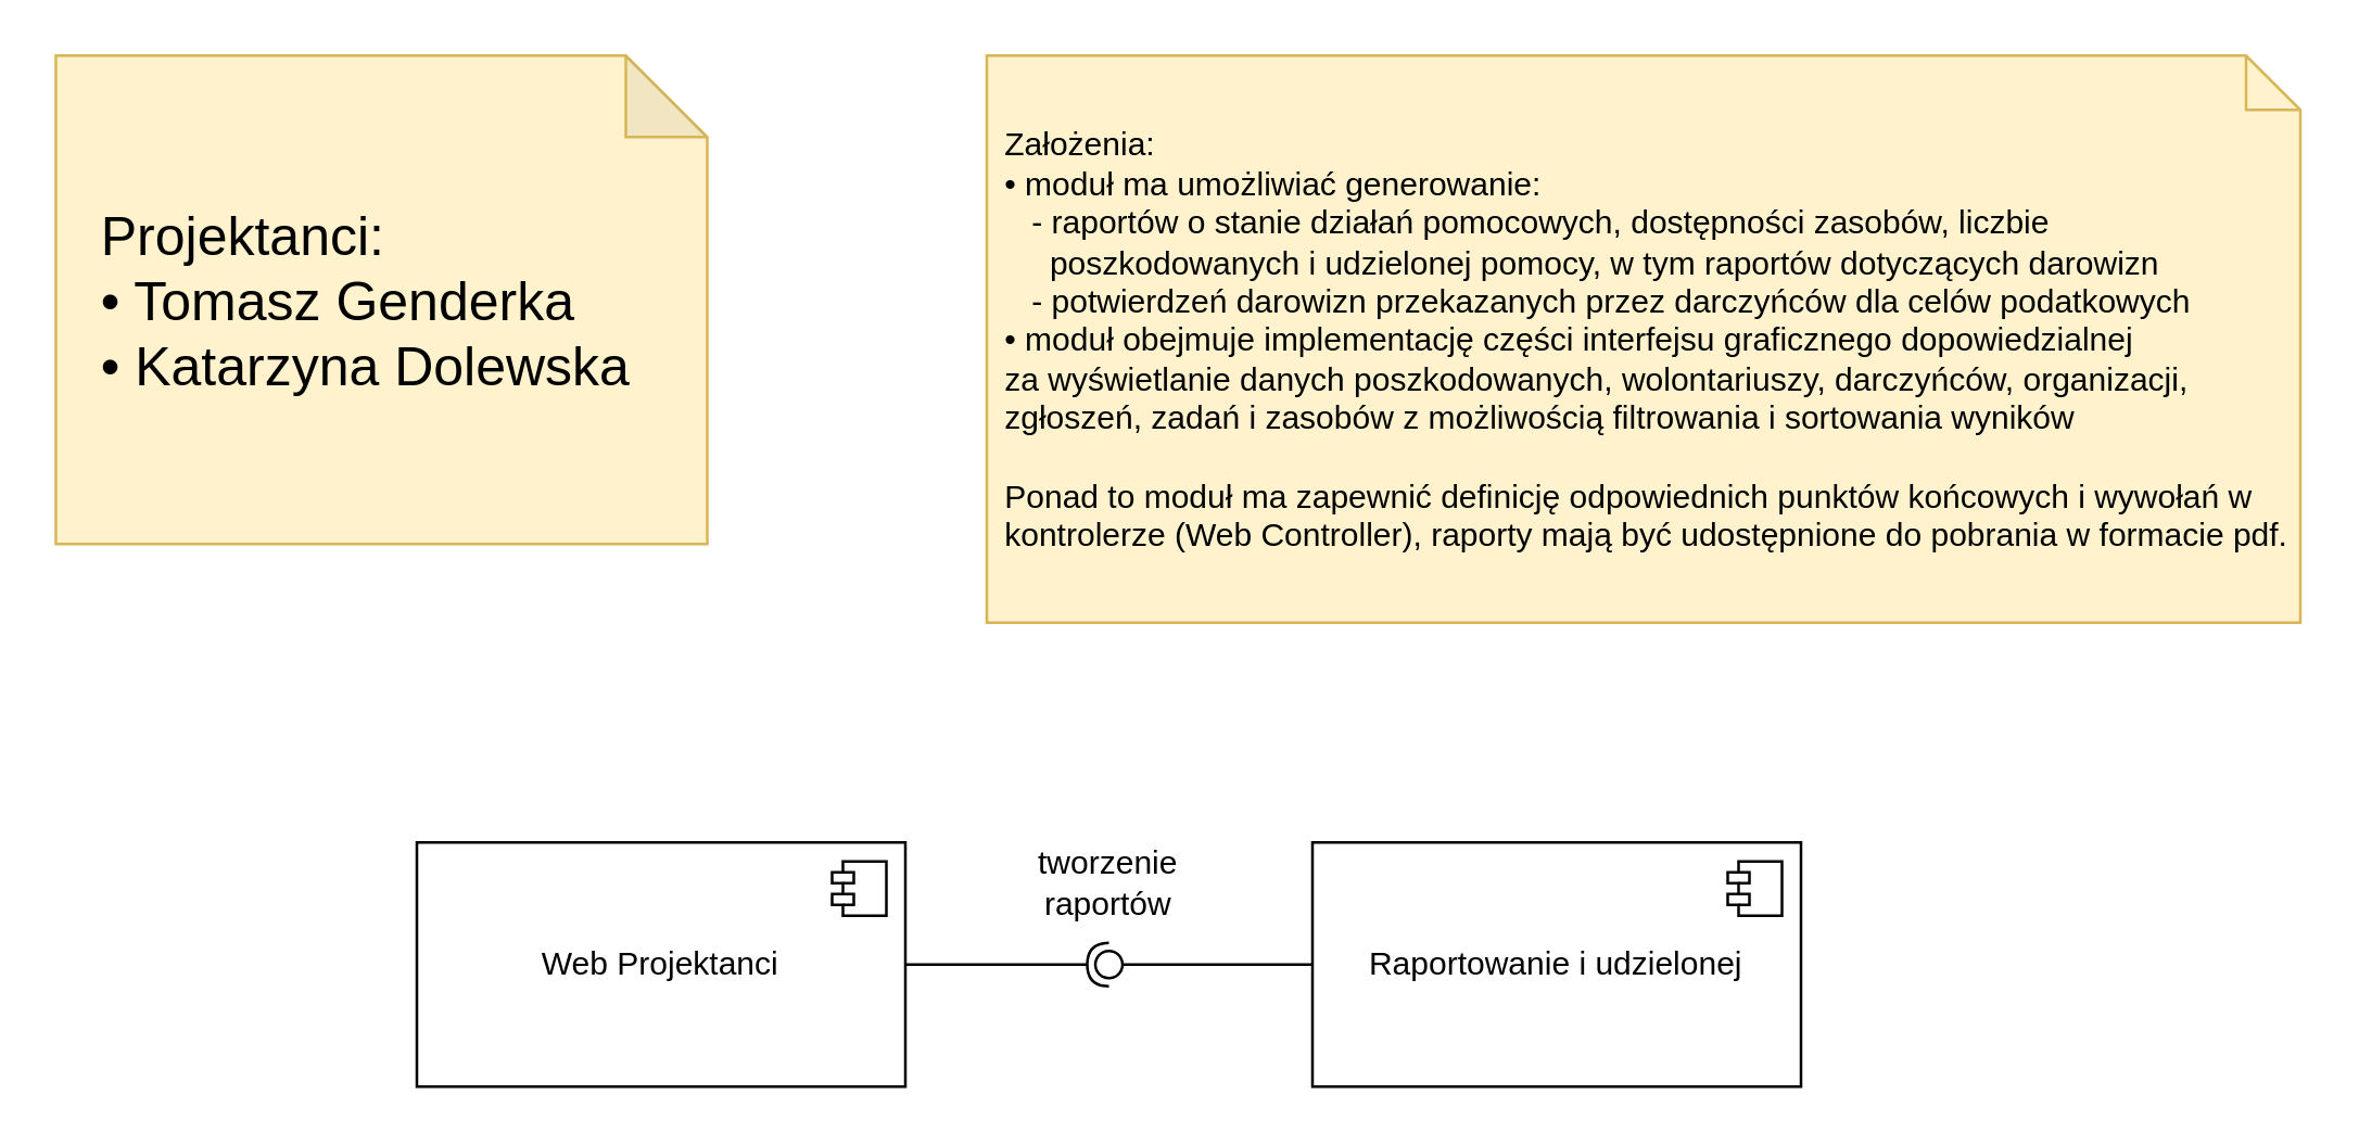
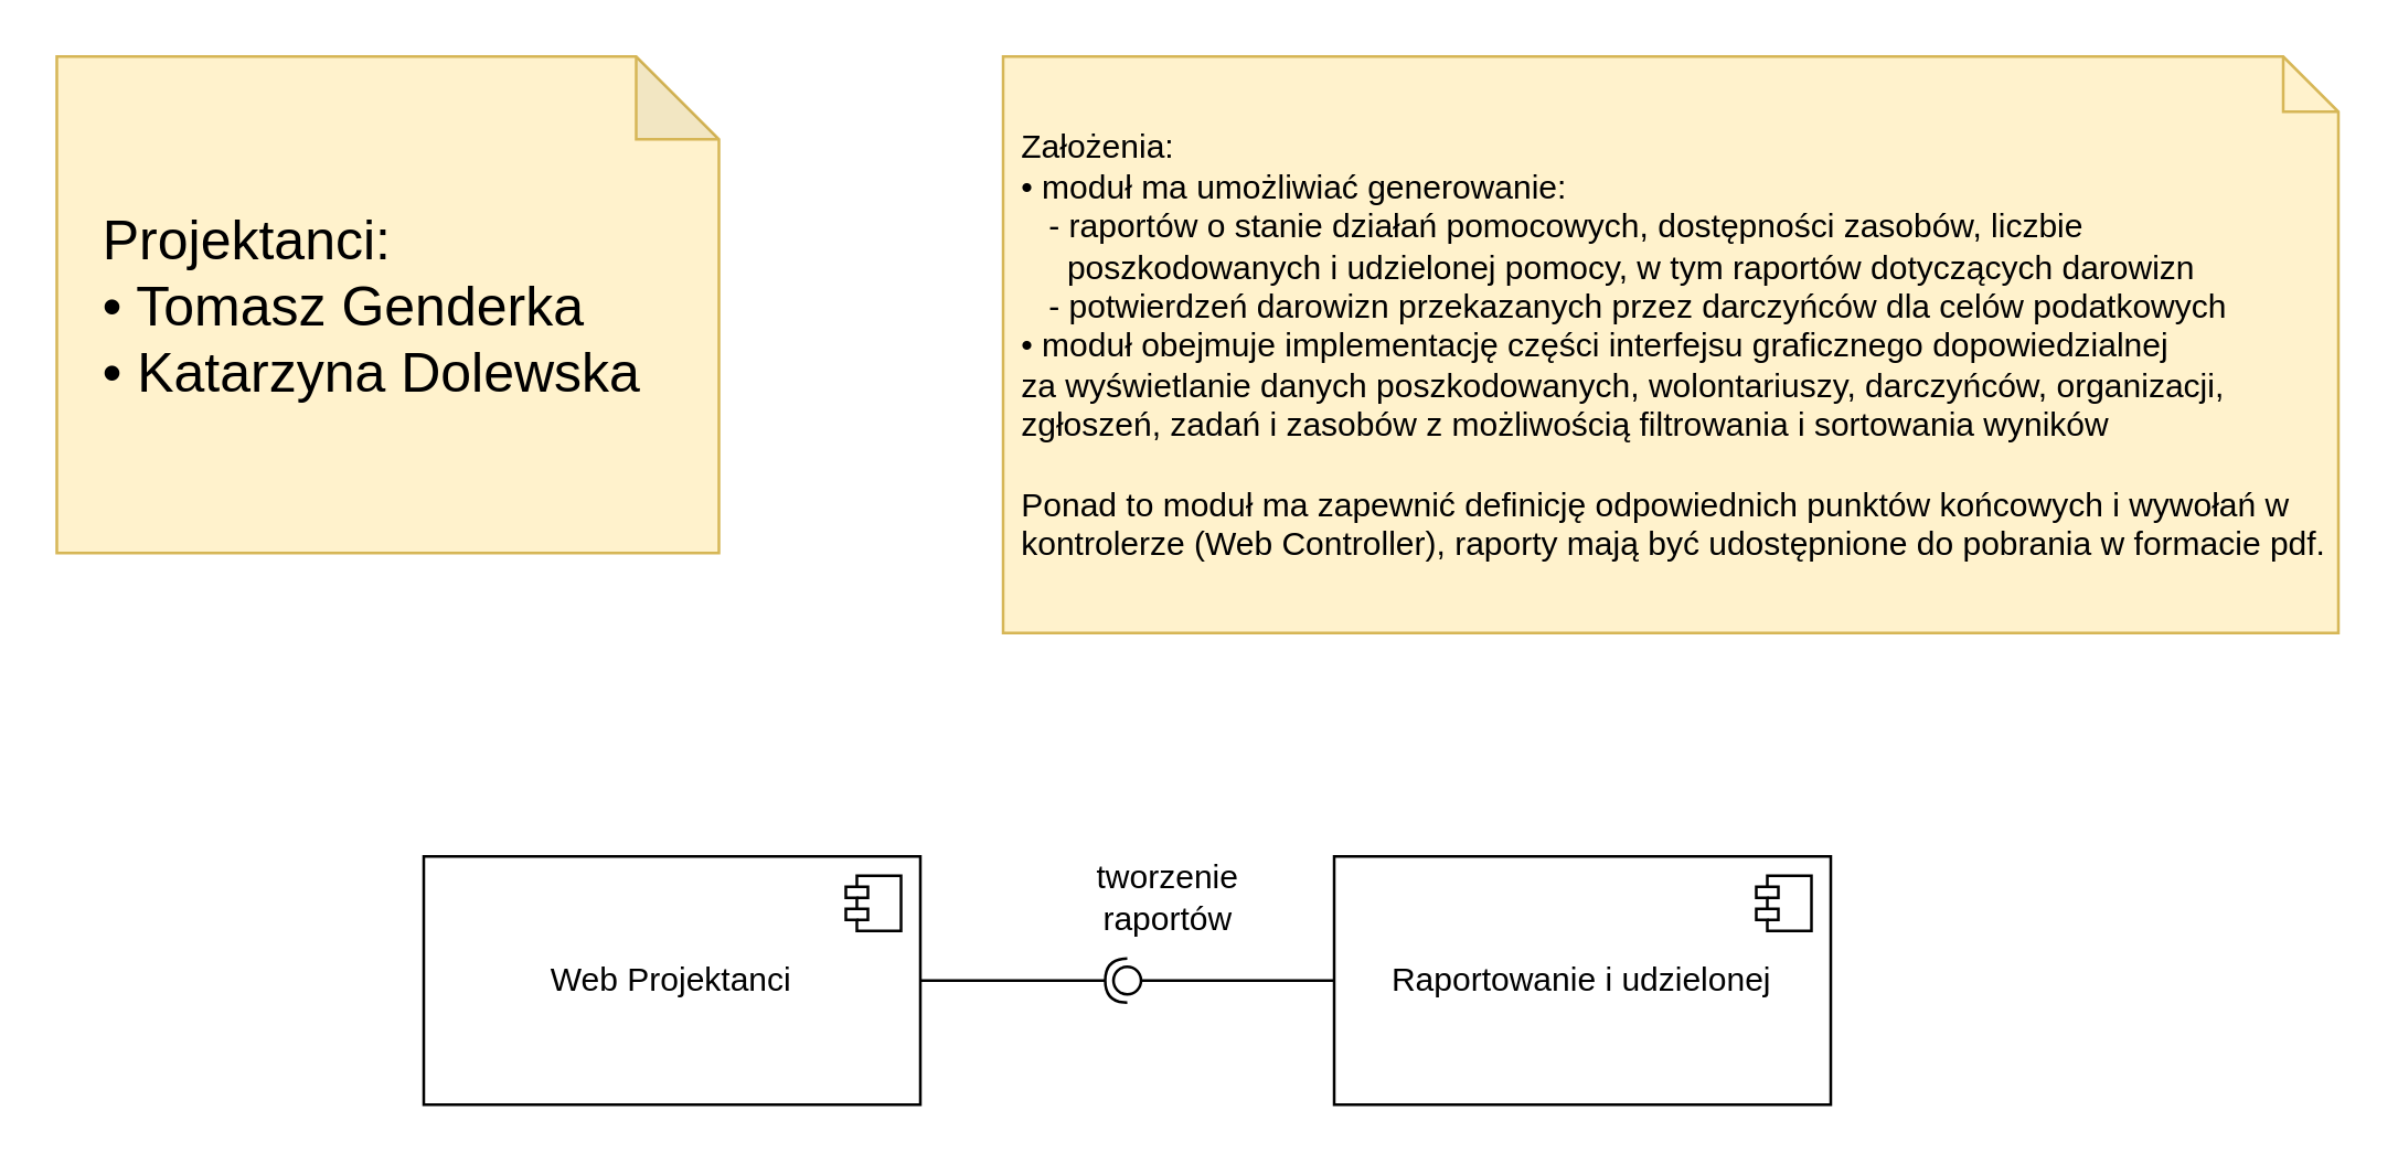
  <mxCell id="0" />
  <mxCell id="1" parent="0" />
  <mxCell id="2" value="&lt;font style=&quot;font-size: 20px;&quot;&gt;Projektanci:&lt;/font&gt;&lt;div style=&quot;font-size: 20px;&quot;&gt;&lt;font style=&quot;font-size: 20px;&quot;&gt;• Tomasz Genderka&lt;br&gt;•&amp;nbsp;&lt;/font&gt;&lt;span style=&quot;background-color: initial;&quot;&gt;Katarzyna Dolewska&lt;/span&gt;&lt;/div&gt;" style="shape=note;whiteSpace=wrap;html=1;backgroundOutline=1;darkOpacity=0.05;fillColor=#fff2cc;strokeColor=#d6b656;align=left;spacingLeft=15;spacingBottom=0;" vertex="1" parent="1"><mxGeometry x="20" y="20" width="240" height="180" as="geometry" /></mxCell>
  <mxCell id="3" value="Założenia:&lt;br&gt;&lt;div&gt;• moduł ma umożliwiać generowanie:&lt;br&gt;&amp;nbsp; &amp;nbsp;- raportów&amp;nbsp;o stanie działań pomocowych, dostępności zasobów, liczbie&lt;br&gt;&amp;nbsp; &amp;nbsp; &amp;nbsp;poszkodowanych i udzielonej pomocy, w tym raportów dotyczących darowizn&lt;br&gt;&amp;nbsp; &amp;nbsp;- potwierdzeń&amp;nbsp;&lt;span style=&quot;background-color: initial;&quot;&gt;darowizn&lt;/span&gt;&lt;span style=&quot;background-color: initial;&quot;&gt;&amp;nbsp;przekazanych przez darczyńców dla celów podatkowych&lt;/span&gt;&lt;/div&gt;&lt;div&gt;• m&lt;span style=&quot;background-color: initial;&quot;&gt;oduł obejmuje implementację części interfejsu graficznego dopowiedzialnej za&amp;nbsp;&lt;/span&gt;&lt;span style=&quot;background-color: initial;&quot;&gt;wyświetlanie danych poszkodowanych, wolontariuszy, darczyńców, organizacji, zgłoszeń, zadań i zasobów&amp;nbsp;z możliwością filtrowania i sortowania wyników&lt;/span&gt;&lt;/div&gt;&lt;div&gt;&lt;br&gt;&lt;/div&gt;Ponad to moduł ma zapewnić definicję odpowiednich punktów końcowych i wywołań w kontrolerze (Web Controller), raporty mają być udostępnione do pobrania w formacie pdf." style="shape=note;size=20;whiteSpace=wrap;html=1;fillColor=#fff2cc;strokeColor=#d6b656;align=left;spacingLeft=5;" vertex="1" parent="1"><mxGeometry x="363" y="20" width="484" height="209" as="geometry" /></mxCell>
  <mxCell id="4" value="Web Projektanci" style="html=1;dropTarget=0;whiteSpace=wrap;" vertex="1" parent="1"><mxGeometry x="153" y="310" width="180" height="90" as="geometry" /></mxCell>
  <mxCell id="5" value="" style="shape=module;jettyWidth=8;jettyHeight=4;" vertex="1" parent="4"><mxGeometry x="1" width="20" height="20" relative="1" as="geometry"><mxPoint x="-27" y="7" as="offset" /></mxGeometry></mxCell>
  <mxCell id="6" value="Raportowanie i udzielonej" style="html=1;dropTarget=0;whiteSpace=wrap;" vertex="1" parent="1"><mxGeometry x="483" y="310" width="180" height="90" as="geometry" /></mxCell>
  <mxCell id="7" value="" style="shape=module;jettyWidth=8;jettyHeight=4;" vertex="1" parent="6"><mxGeometry x="1" width="20" height="20" relative="1" as="geometry"><mxPoint x="-27" y="7" as="offset" /></mxGeometry></mxCell>
  <mxCell id="8" value="" style="rounded=0;orthogonalLoop=1;jettySize=auto;html=1;endArrow=halfCircle;endFill=0;endSize=6;strokeWidth=1;sketch=0;exitX=1;exitY=0.5;exitDx=0;exitDy=0;" edge="1" parent="1" source="4" target="10"><mxGeometry relative="1" as="geometry"><mxPoint x="323" y="230" as="sourcePoint" /></mxGeometry></mxCell>
  <mxCell id="9" value="" style="rounded=0;orthogonalLoop=1;jettySize=auto;html=1;endArrow=oval;endFill=0;sketch=0;sourcePerimeterSpacing=0;targetPerimeterSpacing=0;endSize=10;exitX=0;exitY=0.5;exitDx=0;exitDy=0;" edge="1" parent="1" source="6" target="10"><mxGeometry relative="1" as="geometry"><mxPoint x="593" y="135" as="sourcePoint" /></mxGeometry></mxCell>
  <mxCell id="10" value="" style="ellipse;whiteSpace=wrap;html=1;align=center;aspect=fixed;fillColor=none;strokeColor=none;resizable=0;perimeter=centerPerimeter;rotatable=0;allowArrows=0;points=[];outlineConnect=1;" vertex="1" parent="1"><mxGeometry x="403" y="350" width="10" height="10" as="geometry" /></mxCell>
- <mxCell id="11" value="tworzenie raportów" style="text;html=1;align=center;verticalAlign=middle;whiteSpace=wrap;rounded=0;" vertex="1" parent="1"><mxGeometry x="378" y="310" width="60" height="30" as="geometry" /></mxCell>
+ <mxCell id="11" value="tworzenie raportów" style="text;html=1;align=center;verticalAlign=middle;whiteSpace=wrap;rounded=0;" vertex="1" parent="1"><mxGeometry x="393" y="310" width="60" height="30" as="geometry" /></mxCell>
